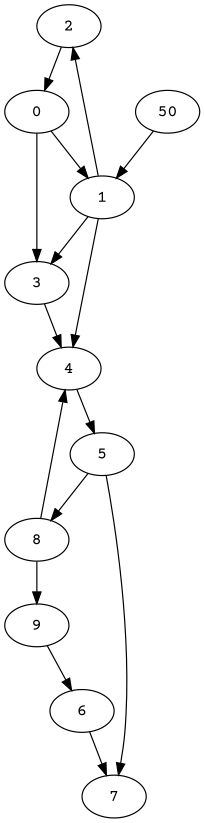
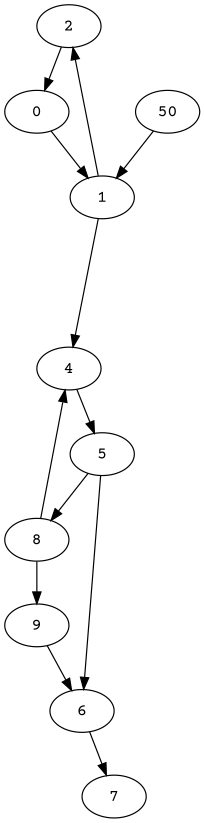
  digraph {
    fontname="Courier Prime"
    node [fontname="Courier Prime"]
    edge [fontname="Courier Prime"]
    2
    0
    1
-   3
    4
    5
    n7 [label=50]
    6
    8
    7
    9
    2 -> 0
    0 -> 1
-   0 -> 3
    1 -> 2
-   1 -> 3
    1 -> 4
-   3 -> 4
    4 -> 5
-   5 -> 7
+   5 -> 6
    5 -> 8
    n7 -> 1
    6 -> 7
    8 -> 4
    8 -> 9
    9 -> 6
  }
